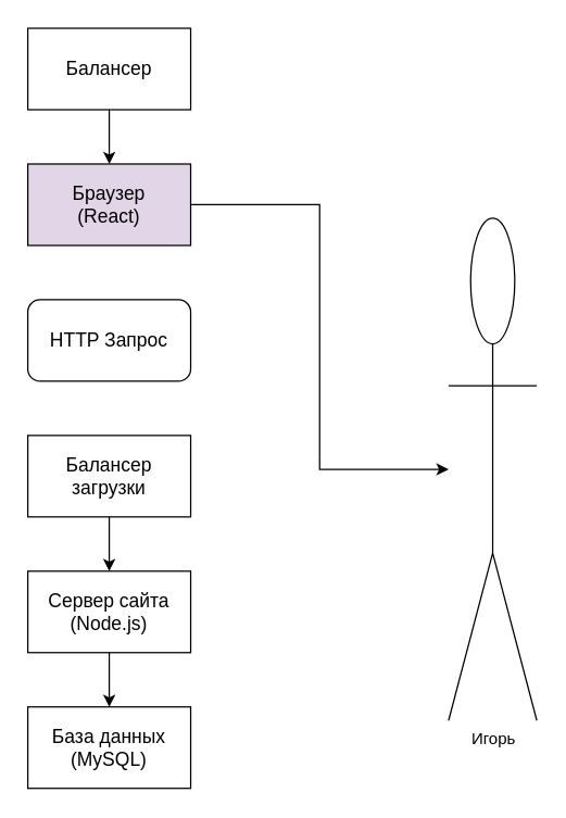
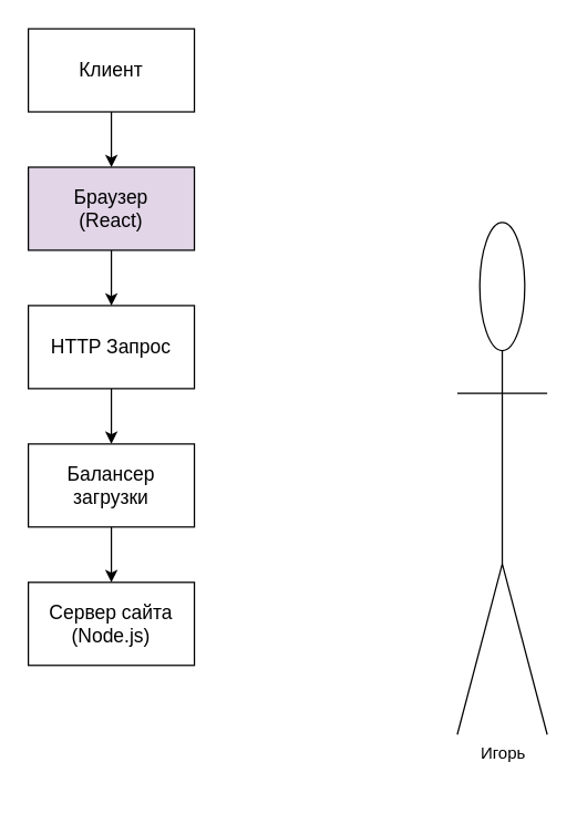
  <mxCell id="0" />
  <mxCell id="1" parent="0" />
  <mxCell id="2" value="" style="edgeStyle=orthogonalEdgeStyle;rounded=0;orthogonalLoop=1;jettySize=auto;html=1;" edge="1" parent="1" source="3" target="5"><mxGeometry relative="1" as="geometry" /></mxCell>
- <mxCell id="3" value="Балансер" style="rounded=0;whiteSpace=wrap;html=1;fontSize=14;" vertex="1" parent="1"><mxGeometry x="20" y="20" width="120" height="60" as="geometry" /></mxCell>
- <mxCell id="4" value="" style="edgeStyle=orthogonalEdgeStyle;rounded=0;orthogonalLoop=1;jettySize=auto;html=1;" edge="1" parent="1" source="5" target="13"><mxGeometry relative="1" as="geometry" /></mxCell>
+ <mxCell id="3" value="Клиент" style="rounded=0;whiteSpace=wrap;html=1;fontSize=14;" vertex="1" parent="1"><mxGeometry x="20" y="20" width="120" height="60" as="geometry" /></mxCell>
+ <mxCell id="4" value="" style="edgeStyle=orthogonalEdgeStyle;rounded=0;orthogonalLoop=1;jettySize=auto;html=1;" edge="1" parent="1" source="5" target="7"><mxGeometry relative="1" as="geometry" /></mxCell>
  <mxCell id="5" value="Браузер&lt;div&gt;(React)&lt;/div&gt;" style="whiteSpace=wrap;html=1;fontSize=14;fillColor=#e1d5e7;" vertex="1" parent="1"><mxGeometry x="20" y="120" width="120" height="60" as="geometry" /></mxCell>
- <mxCell id="7" value="HTTP Запрос" style="whiteSpace=wrap;html=1;fontSize=14;rounded=1;" vertex="1" parent="1"><mxGeometry x="20" y="220" width="120" height="60" as="geometry" /></mxCell>
+ <mxCell id="6" value="" style="edgeStyle=orthogonalEdgeStyle;rounded=0;orthogonalLoop=1;jettySize=auto;html=1;" edge="1" parent="1" source="7" target="9"><mxGeometry relative="1" as="geometry" /></mxCell>
+ <mxCell id="7" value="HTTP Запрос" style="whiteSpace=wrap;html=1;fontSize=14;" vertex="1" parent="1"><mxGeometry x="20" y="220" width="120" height="60" as="geometry" /></mxCell>
  <mxCell id="8" value="" style="edgeStyle=orthogonalEdgeStyle;rounded=0;orthogonalLoop=1;jettySize=auto;html=1;" edge="1" parent="1" source="9" target="11"><mxGeometry relative="1" as="geometry" /></mxCell>
  <mxCell id="9" value="Балансер загрузки" style="whiteSpace=wrap;html=1;fontSize=14;" vertex="1" parent="1"><mxGeometry x="20" y="320" width="120" height="60" as="geometry" /></mxCell>
- <mxCell id="10" value="" style="edgeStyle=orthogonalEdgeStyle;rounded=0;orthogonalLoop=1;jettySize=auto;html=1;" edge="1" parent="1" source="11" target="12"><mxGeometry relative="1" as="geometry" /></mxCell>
  <mxCell id="11" value="Сервер сайта&lt;div&gt;(Node.js)&lt;/div&gt;" style="whiteSpace=wrap;html=1;fontSize=14;" vertex="1" parent="1"><mxGeometry x="20" y="420" width="120" height="60" as="geometry" /></mxCell>
- <mxCell id="12" value="База данных&lt;div&gt;(MySQL)&lt;/div&gt;" style="whiteSpace=wrap;html=1;fontSize=14;" vertex="1" parent="1"><mxGeometry x="20" y="520" width="120" height="60" as="geometry" /></mxCell>
  <mxCell id="13" value="Игорь&lt;div&gt;&lt;br&gt;&lt;/div&gt;" style="shape=umlActor;verticalLabelPosition=bottom;verticalAlign=top;html=1;outlineConnect=0;" vertex="1" parent="1"><mxGeometry x="330" y="160" width="65" height="370" as="geometry" /></mxCell>
